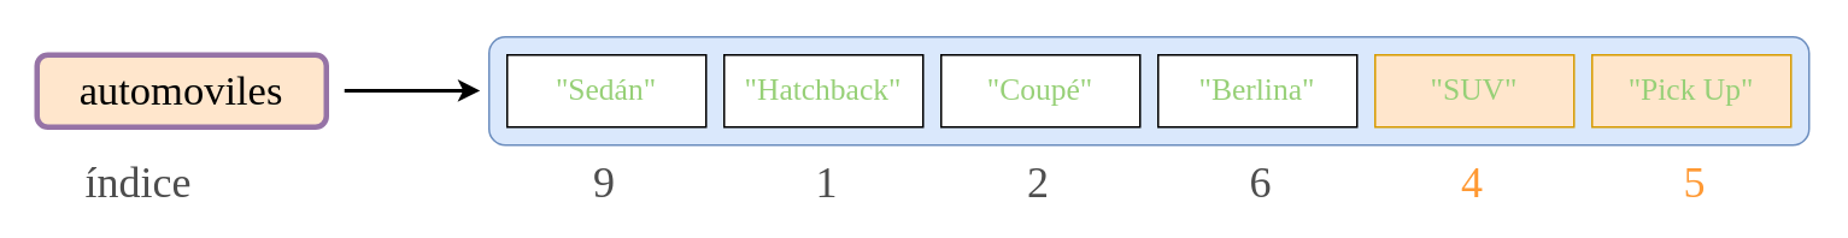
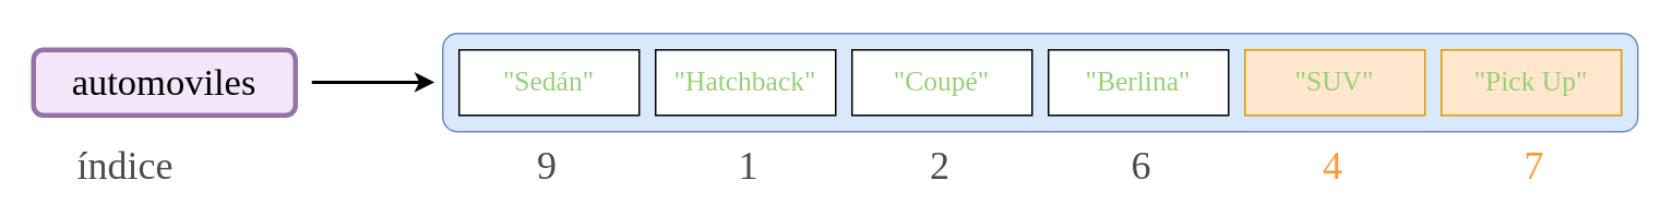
  <mxCell id="0" />
  <mxCell id="1" parent="0" />
  <mxCell id="2" value="" style="rounded=1;whiteSpace=wrap;html=1;fillColor=#dae8fc;strokeColor=#6c8ebf;" vertex="1" parent="1"><mxGeometry x="270" y="20" width="730" height="60" as="geometry" /></mxCell>
  <mxCell id="3" style="edgeStyle=orthogonalEdgeStyle;rounded=0;orthogonalLoop=1;jettySize=auto;html=1;strokeWidth=2;" parent="1" edge="1"><mxGeometry relative="1" as="geometry"><mxPoint x="265" y="49.76" as="targetPoint" /><mxPoint x="190" y="49.76" as="sourcePoint" /></mxGeometry></mxCell>
- <mxCell id="4" value="&lt;span style=&quot;font-size: 23px&quot;&gt;automoviles&lt;/span&gt;" style="rounded=1;whiteSpace=wrap;html=1;fontFamily=Cascadia Code;fontSource=https%3A%2F%2Ffonts.googleapis.com%2Fcss%3Ffamily%3DCascadia%2BCode;strokeColor=#9673a6;strokeWidth=3;fillColor=#ffe6cc;" parent="1" vertex="1"><mxGeometry x="20" y="30" width="160" height="40" as="geometry" /></mxCell>
+ <mxCell id="4" value="&lt;span style=&quot;font-size: 23px&quot;&gt;automoviles&lt;/span&gt;" style="rounded=1;whiteSpace=wrap;html=1;fontFamily=Cascadia Code;fontSource=https%3A%2F%2Ffonts.googleapis.com%2Fcss%3Ffamily%3DCascadia%2BCode;strokeColor=#9673a6;strokeWidth=3;fillColor=#F3E6FA;" parent="1" vertex="1"><mxGeometry x="20" y="30" width="160" height="40" as="geometry" /></mxCell>
  <mxCell id="5" value="&lt;span style=&quot;color: rgb(151 , 208 , 119) ; font-family: &amp;#34;cascadia code&amp;#34;&quot;&gt;&lt;font style=&quot;font-size: 17px&quot;&gt;&quot;Sedán&quot;&lt;/font&gt;&lt;/span&gt;" style="rounded=0;whiteSpace=wrap;html=1;" parent="1" vertex="1"><mxGeometry x="280" y="30" width="110" height="40" as="geometry" /></mxCell>
  <mxCell id="6" value="&lt;span style=&quot;color: rgb(151 , 208 , 119) ; font-family: &amp;#34;cascadia code&amp;#34;&quot;&gt;&lt;font style=&quot;font-size: 17px&quot;&gt;&quot;Hatchback&quot;&lt;/font&gt;&lt;/span&gt;" style="rounded=0;whiteSpace=wrap;html=1;" parent="1" vertex="1"><mxGeometry x="400" y="30" width="110" height="40" as="geometry" /></mxCell>
  <mxCell id="7" value="&lt;span style=&quot;color: rgb(151 , 208 , 119) ; font-family: &amp;#34;cascadia code&amp;#34; ; font-size: 17px&quot;&gt;&lt;font style=&quot;font-size: 17px&quot;&gt;&quot;&lt;/font&gt;&lt;font style=&quot;font-size: 17px&quot;&gt;Coupé&lt;/font&gt;&lt;font style=&quot;font-size: 17px&quot;&gt;&quot;&lt;/font&gt;&lt;/span&gt;" style="rounded=0;whiteSpace=wrap;html=1;" parent="1" vertex="1"><mxGeometry x="520" y="30" width="110" height="40" as="geometry" /></mxCell>
  <mxCell id="8" value="&lt;span style=&quot;color: rgb(151 , 208 , 119) ; font-family: &amp;#34;cascadia code&amp;#34;&quot;&gt;&lt;font style=&quot;font-size: 17px&quot;&gt;&quot;Berlina&quot;&lt;/font&gt;&lt;/span&gt;" style="rounded=0;whiteSpace=wrap;html=1;" parent="1" vertex="1"><mxGeometry x="640" y="30" width="110" height="40" as="geometry" /></mxCell>
  <mxCell id="9" value="&lt;span style=&quot;color: rgb(151 , 208 , 119) ; font-family: &amp;#34;cascadia code&amp;#34;&quot;&gt;&lt;font style=&quot;font-size: 17px&quot;&gt;&quot;SUV&quot;&lt;/font&gt;&lt;/span&gt;" style="rounded=0;whiteSpace=wrap;html=1;fillColor=#ffe6cc;strokeColor=#d79b00;" parent="1" vertex="1"><mxGeometry x="760" y="30" width="110" height="40" as="geometry" /></mxCell>
  <mxCell id="10" value="&lt;span style=&quot;color: rgb(151 , 208 , 119) ; font-family: &amp;#34;cascadia code&amp;#34;&quot;&gt;&lt;font style=&quot;font-size: 17px&quot;&gt;&quot;Pick Up&quot;&lt;/font&gt;&lt;/span&gt;" style="rounded=0;whiteSpace=wrap;html=1;fillColor=#ffe6cc;strokeColor=#d79b00;" parent="1" vertex="1"><mxGeometry x="880" y="30" width="110" height="40" as="geometry" /></mxCell>
  <mxCell id="11" value="&lt;div style=&quot;text-align: center&quot;&gt;&lt;font face=&quot;cascadia code&quot; style=&quot;font-size: 24px&quot;&gt;9&lt;/font&gt;&lt;/div&gt;" style="text;whiteSpace=wrap;html=1;fontColor=#4D4D4D;" parent="1" vertex="1"><mxGeometry x="326.25" y="80" width="15" height="30" as="geometry" /></mxCell>
  <mxCell id="12" value="&lt;div style=&quot;text-align: center&quot;&gt;&lt;font face=&quot;cascadia code&quot; style=&quot;font-size: 24px&quot;&gt;1&lt;/font&gt;&lt;/div&gt;" style="text;whiteSpace=wrap;html=1;fontColor=#4D4D4D;" parent="1" vertex="1"><mxGeometry x="448.75" y="80" width="15" height="30" as="geometry" /></mxCell>
  <mxCell id="13" value="&lt;div style=&quot;text-align: center&quot;&gt;&lt;font face=&quot;cascadia code&quot;&gt;&lt;span style=&quot;font-size: 24px&quot;&gt;2&lt;/span&gt;&lt;/font&gt;&lt;/div&gt;" style="text;whiteSpace=wrap;html=1;fontColor=#4D4D4D;" parent="1" vertex="1"><mxGeometry x="566.25" y="80" width="15" height="30" as="geometry" /></mxCell>
  <mxCell id="14" value="&lt;div style=&quot;text-align: center&quot;&gt;&lt;font face=&quot;cascadia code&quot; style=&quot;font-size: 24px&quot;&gt;6&lt;/font&gt;&lt;/div&gt;" style="text;whiteSpace=wrap;html=1;fontColor=#4D4D4D;" parent="1" vertex="1"><mxGeometry x="688.75" y="80" width="15" height="30" as="geometry" /></mxCell>
  <mxCell id="15" value="&lt;div style=&quot;text-align: center&quot;&gt;&lt;font face=&quot;cascadia code&quot;&gt;&lt;span style=&quot;font-size: 24px&quot;&gt;4&lt;/span&gt;&lt;/font&gt;&lt;/div&gt;" style="text;whiteSpace=wrap;html=1;fontColor=#FF9933;" parent="1" vertex="1"><mxGeometry x="806.25" y="80" width="15" height="30" as="geometry" /></mxCell>
- <mxCell id="16" value="&lt;div style=&quot;text-align: center&quot;&gt;&lt;font face=&quot;cascadia code&quot;&gt;&lt;span style=&quot;font-size: 24px&quot;&gt;5&lt;/span&gt;&lt;/font&gt;&lt;/div&gt;" style="text;whiteSpace=wrap;html=1;fontColor=#FF9933;" parent="1" vertex="1"><mxGeometry x="928.75" y="80" width="15" height="30" as="geometry" /></mxCell>
+ <mxCell id="16" value="&lt;div style=&quot;text-align: center&quot;&gt;&lt;font face=&quot;cascadia code&quot;&gt;&lt;span style=&quot;font-size: 24px&quot;&gt;7&lt;/span&gt;&lt;/font&gt;&lt;/div&gt;" style="text;whiteSpace=wrap;html=1;fontColor=#FF9933;" parent="1" vertex="1"><mxGeometry x="928.75" y="80" width="15" height="30" as="geometry" /></mxCell>
  <mxCell id="17" value="&lt;div style=&quot;text-align: center&quot;&gt;&lt;font color=&quot;#4d4d4d&quot; face=&quot;cascadia code&quot; style=&quot;font-size: 24px&quot;&gt;índice&lt;/font&gt;&lt;/div&gt;" style="text;whiteSpace=wrap;html=1;" parent="1" vertex="1"><mxGeometry x="45" y="80" width="90" height="30" as="geometry" /></mxCell>
